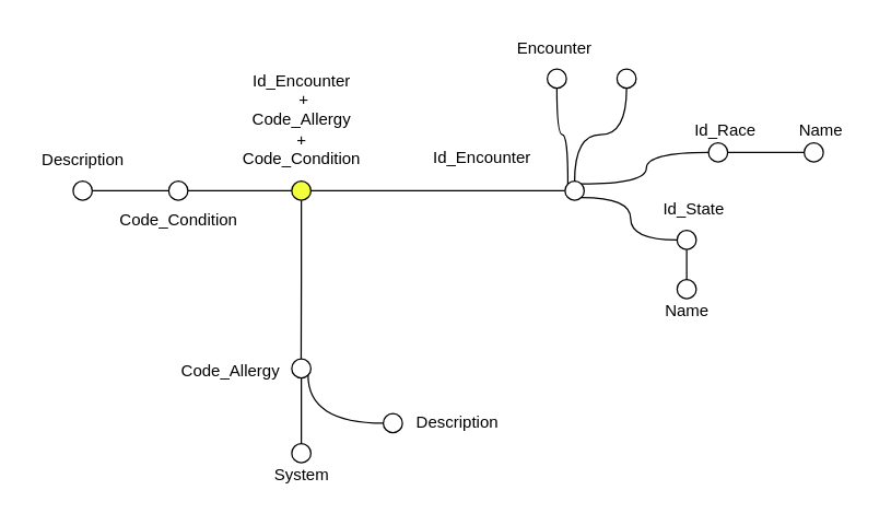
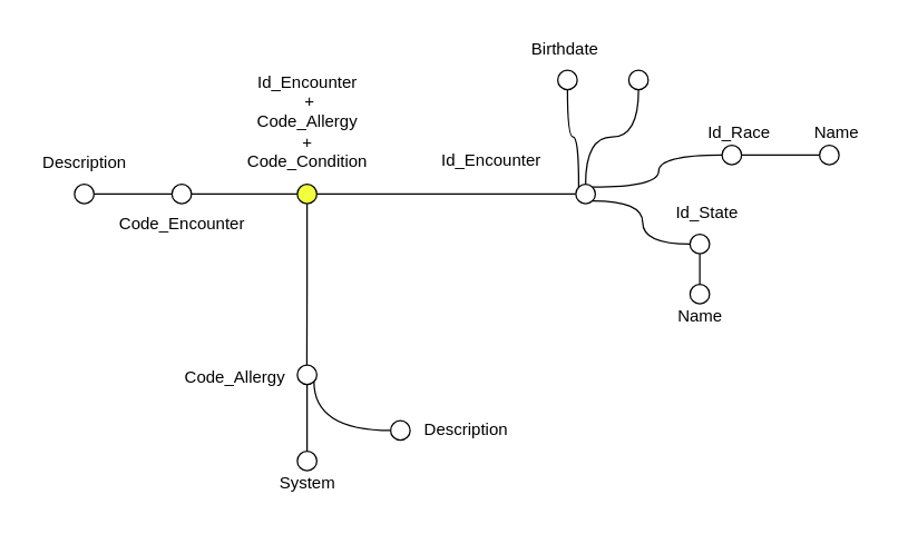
  <mxCell id="0" />
  <mxCell id="1" parent="0" />
  <mxCell id="2" value="" style="edgeStyle=orthogonalEdgeStyle;rounded=0;orthogonalLoop=1;jettySize=auto;html=1;endArrow=none;startFill=0;" edge="1" parent="1" source="3" target="7"><mxGeometry relative="1" as="geometry" /></mxCell>
  <mxCell id="3" value="" style="ellipse;whiteSpace=wrap;html=1;aspect=fixed;fillColor=#F2FF3D;" vertex="1" parent="1"><mxGeometry x="213" y="132" width="14" height="14" as="geometry" /></mxCell>
  <mxCell id="4" value="Id_Encounter&lt;div&gt;&amp;nbsp;+&lt;div&gt;Code_Allergy&lt;/div&gt;&lt;div&gt;&lt;span style=&quot;background-color: transparent; color: light-dark(rgb(0, 0, 0), rgb(255, 255, 255));&quot;&gt;+&lt;/span&gt;&lt;/div&gt;&lt;div&gt;Code_Condition&lt;/div&gt;&lt;/div&gt;" style="text;html=1;align=center;verticalAlign=middle;resizable=0;points=[];autosize=1;strokeColor=none;fillColor=none;" vertex="1" parent="1"><mxGeometry x="165" y="42" width="110" height="90" as="geometry" /></mxCell>
  <mxCell id="5" style="edgeStyle=orthogonalEdgeStyle;rounded=0;orthogonalLoop=1;jettySize=auto;html=1;exitX=1;exitY=0;exitDx=0;exitDy=0;entryX=0;entryY=0.5;entryDx=0;entryDy=0;curved=1;endArrow=none;startFill=0;" edge="1" parent="1" source="7" target="29"><mxGeometry relative="1" as="geometry" /></mxCell>
  <mxCell id="6" style="edgeStyle=orthogonalEdgeStyle;rounded=0;orthogonalLoop=1;jettySize=auto;html=1;exitX=0.5;exitY=0;exitDx=0;exitDy=0;entryX=0.5;entryY=1;entryDx=0;entryDy=0;curved=1;endArrow=none;startFill=0;" edge="1" parent="1" source="7" target="27"><mxGeometry relative="1" as="geometry" /></mxCell>
  <mxCell id="7" value="" style="ellipse;whiteSpace=wrap;html=1;aspect=fixed;fillColor=#FFFFFF;" vertex="1" parent="1"><mxGeometry x="413" y="132" width="14" height="14" as="geometry" /></mxCell>
  <mxCell id="8" style="edgeStyle=orthogonalEdgeStyle;rounded=0;orthogonalLoop=1;jettySize=auto;html=1;exitX=1;exitY=0.5;exitDx=0;exitDy=0;entryX=0;entryY=0.5;entryDx=0;entryDy=0;endArrow=none;startFill=0;" edge="1" parent="1" source="9" target="3"><mxGeometry relative="1" as="geometry" /></mxCell>
  <mxCell id="9" value="" style="ellipse;whiteSpace=wrap;html=1;aspect=fixed;fillColor=#FFFFFF;" vertex="1" parent="1"><mxGeometry x="123" y="132" width="14" height="14" as="geometry" /></mxCell>
  <mxCell id="10" style="edgeStyle=orthogonalEdgeStyle;rounded=0;orthogonalLoop=1;jettySize=auto;html=1;exitX=0.5;exitY=1;exitDx=0;exitDy=0;entryX=0.5;entryY=0;entryDx=0;entryDy=0;endArrow=none;startFill=0;" edge="1" parent="1" source="11" target="33"><mxGeometry relative="1" as="geometry" /></mxCell>
  <mxCell id="11" value="" style="ellipse;whiteSpace=wrap;html=1;aspect=fixed;fillColor=#FFFFFF;" vertex="1" parent="1"><mxGeometry x="213" y="262" width="14" height="14" as="geometry" /></mxCell>
  <mxCell id="12" style="edgeStyle=orthogonalEdgeStyle;rounded=0;orthogonalLoop=1;jettySize=auto;html=1;exitX=0.5;exitY=1;exitDx=0;exitDy=0;entryX=0.496;entryY=-0.153;entryDx=0;entryDy=0;entryPerimeter=0;endArrow=none;startFill=0;" edge="1" parent="1" source="3"><mxGeometry relative="1" as="geometry"><mxPoint x="219.91" y="148.07" as="sourcePoint" /><mxPoint x="219.854" y="261.928" as="targetPoint" /></mxGeometry></mxCell>
  <mxCell id="13" value="Code_Allergy" style="text;html=1;align=center;verticalAlign=middle;resizable=0;points=[];autosize=1;strokeColor=none;fillColor=none;" vertex="1" parent="1"><mxGeometry x="118" y="256" width="100" height="30" as="geometry" /></mxCell>
  <mxCell id="14" style="edgeStyle=orthogonalEdgeStyle;rounded=0;orthogonalLoop=1;jettySize=auto;html=1;exitX=0;exitY=0.5;exitDx=0;exitDy=0;entryX=1;entryY=1;entryDx=0;entryDy=0;endArrow=none;startFill=0;curved=1;" edge="1" parent="1" source="15" target="11"><mxGeometry relative="1" as="geometry" /></mxCell>
  <mxCell id="15" value="" style="ellipse;whiteSpace=wrap;html=1;aspect=fixed;fillColor=#FFFFFF;" vertex="1" parent="1"><mxGeometry x="280" y="302" width="14" height="14" as="geometry" /></mxCell>
  <mxCell id="16" value="Description" style="text;html=1;align=center;verticalAlign=middle;resizable=0;points=[];autosize=1;strokeColor=none;fillColor=none;" vertex="1" parent="1"><mxGeometry x="294" y="294" width="80" height="30" as="geometry" /></mxCell>
- <mxCell id="17" value="Code_Condition" style="text;html=1;align=center;verticalAlign=middle;resizable=0;points=[];autosize=1;strokeColor=none;fillColor=none;" vertex="1" parent="1"><mxGeometry x="75" y="146" width="110" height="30" as="geometry" /></mxCell>
+ <mxCell id="17" value="Code_Encounter" style="text;html=1;align=center;verticalAlign=middle;resizable=0;points=[];autosize=1;strokeColor=none;fillColor=none;" vertex="1" parent="1"><mxGeometry x="75" y="146" width="110" height="30" as="geometry" /></mxCell>
  <mxCell id="18" style="edgeStyle=orthogonalEdgeStyle;rounded=0;orthogonalLoop=1;jettySize=auto;html=1;entryX=0;entryY=0.5;entryDx=0;entryDy=0;endArrow=none;startFill=0;" edge="1" parent="1" source="19" target="9"><mxGeometry relative="1" as="geometry" /></mxCell>
  <mxCell id="19" value="" style="ellipse;whiteSpace=wrap;html=1;aspect=fixed;fillColor=#FFFFFF;" vertex="1" parent="1"><mxGeometry x="53" y="132" width="14" height="14" as="geometry" /></mxCell>
  <mxCell id="20" value="Description" style="text;html=1;align=center;verticalAlign=middle;resizable=0;points=[];autosize=1;strokeColor=none;fillColor=none;" vertex="1" parent="1"><mxGeometry x="20" y="102" width="80" height="30" as="geometry" /></mxCell>
  <mxCell id="21" value="Id_Encounter" style="text;html=1;align=center;verticalAlign=middle;resizable=0;points=[];autosize=1;strokeColor=none;fillColor=none;" vertex="1" parent="1"><mxGeometry x="307" y="100" width="90" height="30" as="geometry" /></mxCell>
  <mxCell id="22" value="" style="ellipse;whiteSpace=wrap;html=1;aspect=fixed;fillColor=#FFFFFF;" vertex="1" parent="1"><mxGeometry x="495" y="168" width="14" height="14" as="geometry" /></mxCell>
  <mxCell id="23" style="edgeStyle=orthogonalEdgeStyle;rounded=0;orthogonalLoop=1;jettySize=auto;html=1;entryX=0.5;entryY=1;entryDx=0;entryDy=0;endArrow=none;startFill=0;" edge="1" parent="1" source="24" target="22"><mxGeometry relative="1" as="geometry" /></mxCell>
  <mxCell id="24" value="" style="ellipse;whiteSpace=wrap;html=1;aspect=fixed;fillColor=#FFFFFF;" vertex="1" parent="1"><mxGeometry x="495" y="204" width="14" height="14" as="geometry" /></mxCell>
  <mxCell id="25" value="Name" style="text;html=1;align=center;verticalAlign=middle;resizable=0;points=[];autosize=1;strokeColor=none;fillColor=none;" vertex="1" parent="1"><mxGeometry x="472" y="212" width="60" height="30" as="geometry" /></mxCell>
  <mxCell id="26" value="Id_State" style="text;html=1;align=center;verticalAlign=middle;resizable=0;points=[];autosize=1;strokeColor=none;fillColor=none;" vertex="1" parent="1"><mxGeometry x="472" y="138" width="70" height="30" as="geometry" /></mxCell>
  <mxCell id="27" value="" style="ellipse;whiteSpace=wrap;html=1;aspect=fixed;fillColor=#FFFFFF;" vertex="1" parent="1"><mxGeometry x="451" y="50" width="14" height="14" as="geometry" /></mxCell>
  <mxCell id="28" style="edgeStyle=orthogonalEdgeStyle;rounded=0;orthogonalLoop=1;jettySize=auto;html=1;exitX=1;exitY=0.5;exitDx=0;exitDy=0;entryX=0;entryY=0.5;entryDx=0;entryDy=0;endArrow=none;startFill=0;" edge="1" parent="1" source="29" target="30"><mxGeometry relative="1" as="geometry" /></mxCell>
  <mxCell id="29" value="" style="ellipse;whiteSpace=wrap;html=1;aspect=fixed;fillColor=#FFFFFF;" vertex="1" parent="1"><mxGeometry x="518" y="104" width="14" height="14" as="geometry" /></mxCell>
  <mxCell id="30" value="" style="ellipse;whiteSpace=wrap;html=1;aspect=fixed;fillColor=#FFFFFF;" vertex="1" parent="1"><mxGeometry x="588" y="104" width="14" height="14" as="geometry" /></mxCell>
  <mxCell id="31" value="Id_Race" style="text;html=1;align=center;verticalAlign=middle;resizable=0;points=[];autosize=1;strokeColor=none;fillColor=none;" vertex="1" parent="1"><mxGeometry x="495" y="80" width="70" height="30" as="geometry" /></mxCell>
  <mxCell id="32" value="Name" style="text;html=1;align=center;verticalAlign=middle;resizable=0;points=[];autosize=1;strokeColor=none;fillColor=none;" vertex="1" parent="1"><mxGeometry x="570" y="80" width="60" height="30" as="geometry" /></mxCell>
  <mxCell id="33" value="" style="ellipse;whiteSpace=wrap;html=1;aspect=fixed;fillColor=#FFFFFF;" vertex="1" parent="1"><mxGeometry x="213" y="324" width="14" height="14" as="geometry" /></mxCell>
  <mxCell id="34" value="System" style="text;html=1;align=center;verticalAlign=middle;resizable=0;points=[];autosize=1;strokeColor=none;fillColor=none;" vertex="1" parent="1"><mxGeometry x="190" y="332" width="60" height="30" as="geometry" /></mxCell>
  <mxCell id="35" style="edgeStyle=orthogonalEdgeStyle;rounded=0;orthogonalLoop=1;jettySize=auto;html=1;exitX=1;exitY=1;exitDx=0;exitDy=0;entryX=0;entryY=0.5;entryDx=0;entryDy=0;curved=1;endArrow=none;startFill=0;" edge="1" parent="1" source="7" target="22"><mxGeometry relative="1" as="geometry" /></mxCell>
  <mxCell id="36" style="edgeStyle=orthogonalEdgeStyle;rounded=0;orthogonalLoop=1;jettySize=auto;html=1;exitX=0.5;exitY=1;exitDx=0;exitDy=0;entryX=0;entryY=0;entryDx=0;entryDy=0;curved=1;endArrow=none;startFill=0;" edge="1" parent="1" source="37" target="7"><mxGeometry relative="1" as="geometry" /></mxCell>
  <mxCell id="37" value="" style="ellipse;whiteSpace=wrap;html=1;aspect=fixed;fillColor=#FFFFFF;" vertex="1" parent="1"><mxGeometry x="400" y="50" width="14" height="14" as="geometry" /></mxCell>
  <mxCell id="38" value="&lt;div style=&quot;text-align: start;&quot;&gt;&lt;span style=&quot;background-color: transparent; font-size: 0px;&quot;&gt;&lt;font face=&quot;monospace&quot; color=&quot;rgba(0, 0, 0, 0)&quot;&gt;brrbfrjkbsdvjkbasdjkv bask&lt;/font&gt;&lt;/span&gt;&lt;/div&gt;" style="text;html=1;align=center;verticalAlign=middle;resizable=0;points=[];autosize=1;strokeColor=none;fillColor=none;" vertex="1" parent="1"><mxGeometry x="395" y="20" width="20" height="30" as="geometry" /></mxCell>
- <mxCell id="39" value="Encounter" style="text;html=1;align=center;verticalAlign=middle;resizable=0;points=[];autosize=1;strokeColor=none;fillColor=none;" vertex="1" parent="1"><mxGeometry x="370" y="20" width="70" height="30" as="geometry" /></mxCell>
+ <mxCell id="39" value="Birthdate" style="text;html=1;align=center;verticalAlign=middle;resizable=0;points=[];autosize=1;strokeColor=none;fillColor=none;" vertex="1" parent="1"><mxGeometry x="370" y="20" width="70" height="30" as="geometry" /></mxCell>
